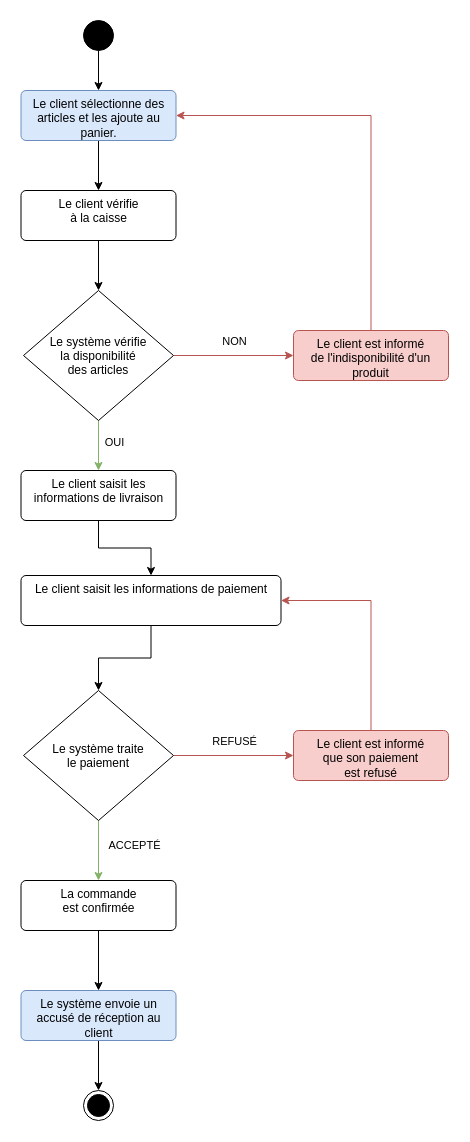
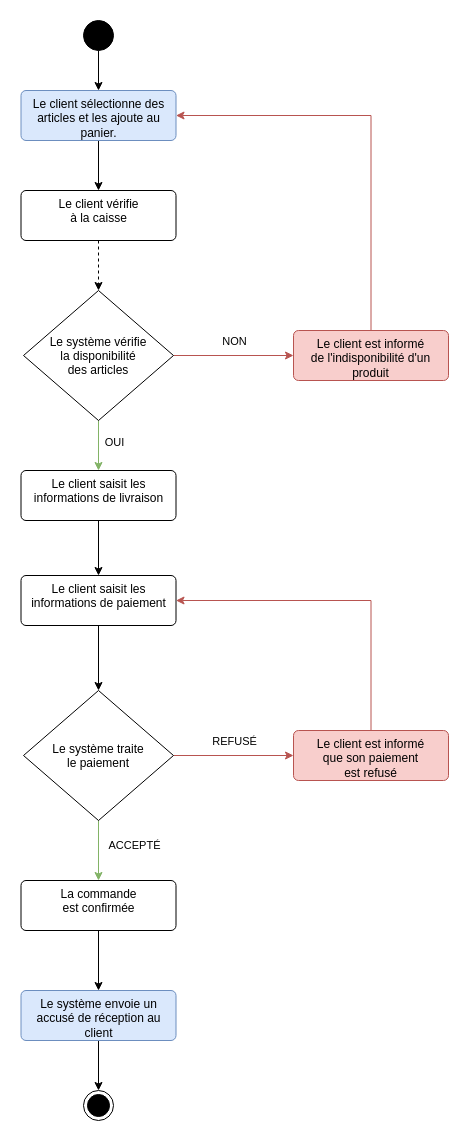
  <mxCell id="0" />
  <mxCell id="1" parent="0" />
  <mxCell id="2" style="edgeStyle=orthogonalEdgeStyle;rounded=0;orthogonalLoop=1;jettySize=auto;html=1;" parent="1" source="3" target="5" edge="1"><mxGeometry relative="1" as="geometry" /></mxCell>
  <mxCell id="3" value="" style="ellipse;fillColor=strokeColor;html=1;" parent="1" vertex="1"><mxGeometry x="83" y="20" width="30" height="30" as="geometry" /></mxCell>
  <mxCell id="4" style="edgeStyle=orthogonalEdgeStyle;rounded=0;orthogonalLoop=1;jettySize=auto;html=1;entryX=0.5;entryY=0;entryDx=0;entryDy=0;" parent="1" source="5" target="7" edge="1"><mxGeometry relative="1" as="geometry" /></mxCell>
  <mxCell id="5" value="Le client sélectionne des articles et les ajoute au panier." style="html=1;align=center;verticalAlign=top;rounded=1;absoluteArcSize=1;arcSize=10;dashed=0;whiteSpace=wrap;fillColor=#dae8fc;strokeColor=#6c8ebf;" parent="1" vertex="1"><mxGeometry x="20.5" y="90" width="155" height="50" as="geometry" /></mxCell>
- <mxCell id="6" style="edgeStyle=orthogonalEdgeStyle;rounded=0;orthogonalLoop=1;jettySize=auto;html=1;entryX=0.5;entryY=0;entryDx=0;entryDy=0;" parent="1" source="7" target="12" edge="1"><mxGeometry relative="1" as="geometry" /></mxCell>
+ <mxCell id="6" style="edgeStyle=orthogonalEdgeStyle;rounded=0;orthogonalLoop=1;jettySize=auto;html=1;entryX=0.5;entryY=0;entryDx=0;entryDy=0;dashed=1;" parent="1" source="7" target="12" edge="1"><mxGeometry relative="1" as="geometry" /></mxCell>
  <mxCell id="7" value="Le client vérifie&lt;div&gt;à la caisse&lt;/div&gt;" style="html=1;align=center;verticalAlign=top;rounded=1;absoluteArcSize=1;arcSize=10;dashed=0;whiteSpace=wrap;" parent="1" vertex="1"><mxGeometry x="20.5" y="190" width="155" height="50" as="geometry" /></mxCell>
  <mxCell id="8" style="edgeStyle=orthogonalEdgeStyle;rounded=0;orthogonalLoop=1;jettySize=auto;html=1;entryX=0;entryY=0.5;entryDx=0;entryDy=0;fillColor=#f8cecc;strokeColor=#b85450;" parent="1" source="12" target="14" edge="1"><mxGeometry relative="1" as="geometry" /></mxCell>
  <mxCell id="9" value="NON" style="edgeLabel;html=1;align=center;verticalAlign=middle;resizable=0;points=[];" parent="8" vertex="1" connectable="0"><mxGeometry x="0.667" y="1" relative="1" as="geometry"><mxPoint x="-40" y="-14" as="offset" /></mxGeometry></mxCell>
  <mxCell id="10" style="edgeStyle=orthogonalEdgeStyle;rounded=0;orthogonalLoop=1;jettySize=auto;html=1;entryX=0.5;entryY=0;entryDx=0;entryDy=0;fillColor=#d5e8d4;strokeColor=#82b366;" parent="1" source="12" target="16" edge="1"><mxGeometry relative="1" as="geometry" /></mxCell>
  <mxCell id="11" value="OUI" style="edgeLabel;html=1;align=center;verticalAlign=middle;resizable=0;points=[];" parent="10" vertex="1" connectable="0"><mxGeometry x="-0.156" y="1" relative="1" as="geometry"><mxPoint x="14" as="offset" /></mxGeometry></mxCell>
  <mxCell id="12" value="Le système vérifie&#10;la disponibilité&#10;des articles" style="rhombus;" parent="1" vertex="1"><mxGeometry x="23" y="290" width="150" height="130" as="geometry" /></mxCell>
  <mxCell id="13" style="edgeStyle=orthogonalEdgeStyle;rounded=0;orthogonalLoop=1;jettySize=auto;html=1;entryX=1;entryY=0.5;entryDx=0;entryDy=0;exitX=0.5;exitY=0;exitDx=0;exitDy=0;fillColor=#f8cecc;strokeColor=#b85450;" parent="1" source="14" target="5" edge="1"><mxGeometry relative="1" as="geometry" /></mxCell>
  <mxCell id="14" value="Le client est informé&lt;br&gt;de l'indisponibilité d'un&lt;br&gt;produit" style="html=1;align=center;verticalAlign=top;rounded=1;absoluteArcSize=1;arcSize=10;dashed=0;whiteSpace=wrap;fillColor=#f8cecc;strokeColor=#b85450;" parent="1" vertex="1"><mxGeometry x="293" y="330" width="155" height="50" as="geometry" /></mxCell>
  <mxCell id="15" style="edgeStyle=orthogonalEdgeStyle;rounded=0;orthogonalLoop=1;jettySize=auto;html=1;" parent="1" source="16" target="18" edge="1"><mxGeometry relative="1" as="geometry" /></mxCell>
  <mxCell id="16" value="Le client saisit les informations de livraison" style="html=1;align=center;verticalAlign=top;rounded=1;absoluteArcSize=1;arcSize=10;dashed=0;whiteSpace=wrap;" parent="1" vertex="1"><mxGeometry x="20.5" y="470" width="155" height="50" as="geometry" /></mxCell>
  <mxCell id="17" style="edgeStyle=orthogonalEdgeStyle;rounded=0;orthogonalLoop=1;jettySize=auto;html=1;entryX=0.5;entryY=0;entryDx=0;entryDy=0;" parent="1" source="18" target="23" edge="1"><mxGeometry relative="1" as="geometry" /></mxCell>
- <mxCell id="18" value="Le client saisit les informations de paiement" style="html=1;align=center;verticalAlign=top;rounded=1;absoluteArcSize=1;arcSize=10;dashed=0;whiteSpace=wrap;" parent="1" vertex="1"><mxGeometry x="20.5" y="575" width="260" height="50" as="geometry" /></mxCell>
+ <mxCell id="18" value="Le client saisit les informations de paiement" style="html=1;align=center;verticalAlign=top;rounded=1;absoluteArcSize=1;arcSize=10;dashed=0;whiteSpace=wrap;" parent="1" vertex="1"><mxGeometry x="20.5" y="575" width="155" height="50" as="geometry" /></mxCell>
  <mxCell id="19" style="edgeStyle=orthogonalEdgeStyle;rounded=0;orthogonalLoop=1;jettySize=auto;html=1;entryX=0;entryY=0.5;entryDx=0;entryDy=0;fillColor=#f8cecc;strokeColor=#b85450;" parent="1" source="23" target="25" edge="1"><mxGeometry relative="1" as="geometry" /></mxCell>
  <mxCell id="20" value="REFUSÉ" style="edgeLabel;html=1;align=center;verticalAlign=middle;resizable=0;points=[];" parent="19" vertex="1" connectable="0"><mxGeometry x="0.25" y="-1" relative="1" as="geometry"><mxPoint x="-15" y="-16" as="offset" /></mxGeometry></mxCell>
  <mxCell id="21" style="edgeStyle=orthogonalEdgeStyle;rounded=0;orthogonalLoop=1;jettySize=auto;html=1;entryX=0.5;entryY=0;entryDx=0;entryDy=0;fillColor=#d5e8d4;strokeColor=#82b366;" parent="1" source="23" target="27" edge="1"><mxGeometry relative="1" as="geometry" /></mxCell>
  <mxCell id="22" value="ACCEPTÉ" style="edgeLabel;html=1;align=center;verticalAlign=middle;resizable=0;points=[];" parent="21" vertex="1" connectable="0"><mxGeometry x="-0.191" y="-1" relative="1" as="geometry"><mxPoint x="36" as="offset" /></mxGeometry></mxCell>
  <mxCell id="23" value="Le système traite&#10;le paiement" style="rhombus;" parent="1" vertex="1"><mxGeometry x="23" y="690" width="150" height="130" as="geometry" /></mxCell>
  <mxCell id="24" style="edgeStyle=orthogonalEdgeStyle;rounded=0;orthogonalLoop=1;jettySize=auto;html=1;entryX=1;entryY=0.5;entryDx=0;entryDy=0;exitX=0.5;exitY=0;exitDx=0;exitDy=0;fillColor=#f8cecc;strokeColor=#b85450;" parent="1" source="25" target="18" edge="1"><mxGeometry relative="1" as="geometry" /></mxCell>
  <mxCell id="25" value="Le client est informé&lt;br&gt;que son paiement&lt;div&gt;est refusé&lt;/div&gt;" style="html=1;align=center;verticalAlign=top;rounded=1;absoluteArcSize=1;arcSize=10;dashed=0;whiteSpace=wrap;fillColor=#f8cecc;strokeColor=#b85450;" parent="1" vertex="1"><mxGeometry x="293" y="730" width="155" height="50" as="geometry" /></mxCell>
  <mxCell id="26" style="edgeStyle=orthogonalEdgeStyle;rounded=0;orthogonalLoop=1;jettySize=auto;html=1;" parent="1" source="27" target="29" edge="1"><mxGeometry relative="1" as="geometry" /></mxCell>
  <mxCell id="27" value="La commande&lt;div&gt;est confirmée&lt;br&gt;&lt;/div&gt;" style="html=1;align=center;verticalAlign=top;rounded=1;absoluteArcSize=1;arcSize=10;dashed=0;whiteSpace=wrap;" parent="1" vertex="1"><mxGeometry x="20.5" y="880" width="155" height="50" as="geometry" /></mxCell>
  <mxCell id="28" style="edgeStyle=orthogonalEdgeStyle;rounded=0;orthogonalLoop=1;jettySize=auto;html=1;entryX=0.5;entryY=0;entryDx=0;entryDy=0;" parent="1" source="29" target="30" edge="1"><mxGeometry relative="1" as="geometry" /></mxCell>
  <mxCell id="29" value="&lt;div&gt;Le système envoie un accusé de réception au client&lt;br&gt;&lt;/div&gt;" style="html=1;align=center;verticalAlign=top;rounded=1;absoluteArcSize=1;arcSize=10;dashed=0;whiteSpace=wrap;fillColor=#dae8fc;strokeColor=#6c8ebf;" parent="1" vertex="1"><mxGeometry x="20.5" y="990" width="155" height="50" as="geometry" /></mxCell>
  <mxCell id="30" value="" style="ellipse;html=1;shape=endState;fillColor=strokeColor;" parent="1" vertex="1"><mxGeometry x="83" y="1090" width="30" height="30" as="geometry" /></mxCell>
